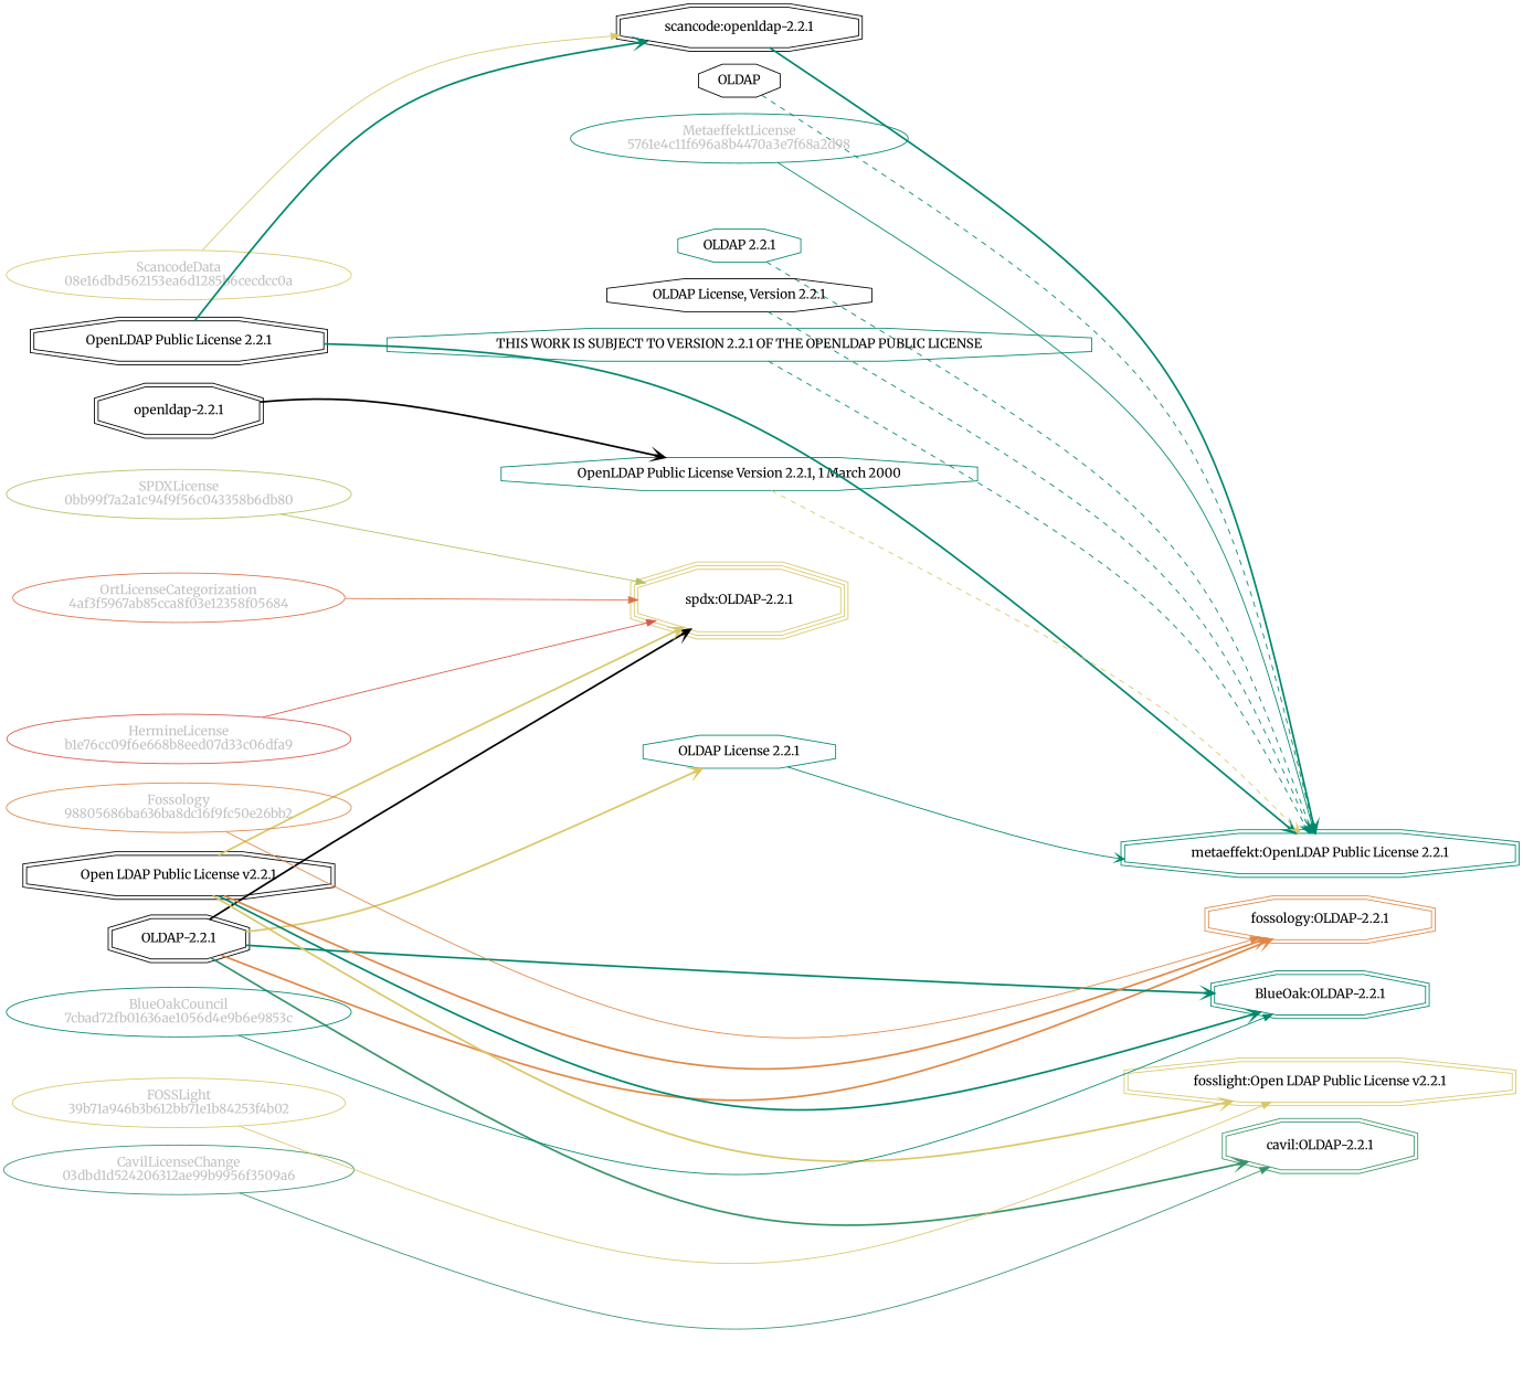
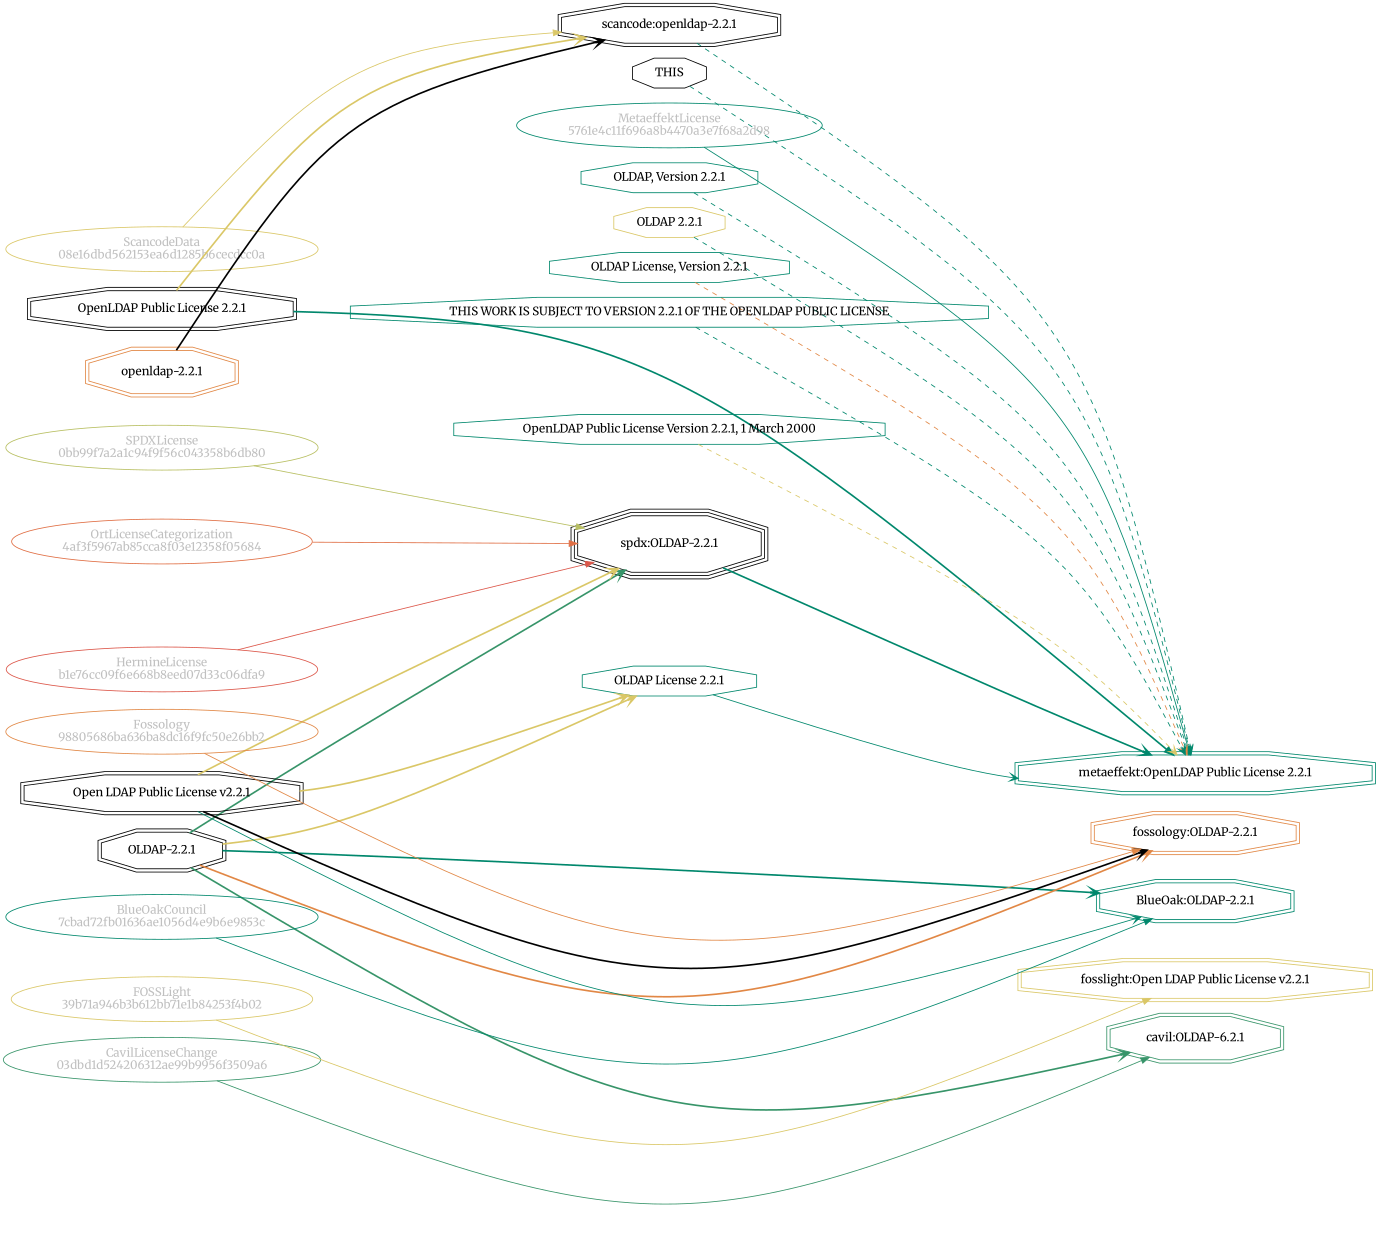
  strict digraph {
    fontname=Merriweather
    rankdir=LR
    splines=curved
    node [color="#00876c" fontname=Merriweather shape=doubleoctagon]
    edge [color="#00876c" fontname=Merriweather weight=0.5 arrowhead=vee style=bold]
    n1 [color="#b8bf62" fillcolor="beige;1" fontcolor=gray label="SPDXLicense\n0bb99f7a2a1c94f9f56c043358b6db80" shape=ellipse]
-   n2 [label="spdx:OLDAP-2.2.1" shape=tripleoctagon color="#dac767"]
+   n2 [label="spdx:OLDAP-2.2.1" shape=tripleoctagon color=""]
    n3 [label="metaeffekt:OpenLDAP Public License 2.2.1"]
    n4 [label="OLDAP-2.2.1" color=""]
    n5 [label="BlueOak:OLDAP-2.2.1"]
    n6 [color="#e18745" label="fossology:OLDAP-2.2.1"]
-   n7 [color="#379469" label="cavil:OLDAP-2.2.1"]
+   n7 [color="#379469" label="cavil:OLDAP-6.2.1"]
    n8 [label="OLDAP License 2.2.1" shape=octagon]
    n9 [color="#dac767" label="fosslight:Open LDAP Public License v2.2.1"]
    n10 [label="Open LDAP Public License v2.2.1" color=""]
    n11 [fillcolor="beige;1" fontcolor=gray label="BlueOakCouncil\n7cbad72fb01636ae1056d4e9b6e9853c" shape=ellipse]
    n12 [color="#dac767" fillcolor="beige;1" fontcolor=gray label="ScancodeData\n08e16dbd562153ea6d1285b6cecdcc0a" shape=ellipse]
    n13 [label="scancode:openldap-2.2.1" color=""]
-   n14 [label="openldap-2.2.1" color=""]
+   n14 [label="openldap-2.2.1" color="#e18745"]
    n15 [label="OpenLDAP Public License 2.2.1" color=""]
    n16 [color="#e18745" fillcolor="beige;1" fontcolor=gray label="Fossology\n98805686ba636ba8dc16f9fc50e26bb2" shape=ellipse]
-   n17 [label=OLDAP shape=octagon color=""]
+   n17 [label=THIS shape=octagon color=""]
    n18 [color="#e06f45" fillcolor="beige;1" fontcolor=gray label="OrtLicenseCategorization\n4af3f5967ab85cca8f03e12358f05684" shape=ellipse]
    n19 [color="#379469" fillcolor="beige;1" fontcolor=gray label="CavilLicenseChange\n03dbd1d524206312ae99b9956f3509a6" shape=ellipse]
    n20 [fillcolor="beige;1" fontcolor=gray label="MetaeffektLicense\n5761e4c11f696a8b4470a3e7f68a2d98" shape=ellipse]
-   n22 [label="OLDAP 2.2.1" shape=octagon]
-   n23 [color=black label="OLDAP License, Version 2.2.1" shape=octagon]
+   n21 [label="OLDAP, Version 2.2.1" shape=octagon]
+   n22 [color="#dac767" label="OLDAP 2.2.1" shape=octagon]
+   n23 [label="OLDAP License, Version 2.2.1" shape=octagon]
    n24 [label="OpenLDAP Public License Version 2.2.1, 1 March 2000" shape=octagon]
    n25 [label="THIS WORK IS SUBJECT TO VERSION 2.2.1 OF THE OPENLDAP PUBLIC LICENSE" shape=octagon]
    n26 [color="#dc574a" fillcolor="beige;1" fontcolor=gray label="HermineLicense\nb1e76cc09f6e668b8eed07d33c06dfa9" shape=ellipse]
    n27 [color="#dac767" fillcolor="beige;1" fontcolor=gray label="FOSSLight\n39b71a946b3b612bb71e1b84253f4b02" shape=ellipse]
    n1 -> n2 [color="#b8bf62" arrowhead="" style=""]
-   n4 -> n2 [weight=0.7 color=""]
-   n5 -> n4 [weight=0.7]
+   n2 -> n3 [weight=0.7]
+   n4 -> n2 [weight=0.7 color="#379469"]
+   n4 -> n5 [weight=0.7]
    n4 -> n6 [color="#e18745" weight=0.7]
    n4 -> n7 [color="#379469" weight=0.7]
    n4 -> n8 [color="#dac767" weight=0.7]
    n8 -> n3 [style=solid]
    n10 -> n2 [color="#dac767" weight=0.7]
-   n10 -> n5 [weight=0.7]
-   n10 -> n6 [color="#e18745" weight=0.7]
-   n10 -> n9 [color="#dac767" weight=0.7]
+   n10 -> n5 [style=solid weight=0.7]
+   n10 -> n6 [color=black weight=0.7]
+   n10 -> n8 [color="#dac767" weight=0.7]
    n11 -> n5 [arrowhead="" style=""]
    n12 -> n13 [color="#dac767" arrowhead="" style=""]
-   n13 -> n3
-   n14 -> n24 [weight=0.7 color=""]
-   n15 -> n3 [weight=0.7]
-   n15 -> n13 [weight=0.7]
+   n13 -> n3 [style=dashed]
+   n14 -> n13 [weight=0.7 color=""]
+   n15 -> n3 [arrowhead=normal weight=0.7]
+   n15 -> n13 [color="#dac767" weight=0.7]
    n16 -> n6 [color="#e18745" arrowhead="" style=""]
    n17 -> n3 [style=dashed]
    n18 -> n2 [color="#e06f45" arrowhead="" style=""]
    n19 -> n7 [color="#379469" arrowhead="" style=""]
    n20 -> n3 [arrowhead="" style=""]
+   n21 -> n3 [style=dashed]
    n22 -> n3 [style=dashed]
-   n23 -> n3 [style=dashed]
+   n23 -> n3 [color="#e18745" style=dashed]
    n24 -> n3 [color="#dac767" style=dashed]
    n25 -> n3 [style=dashed]
    n26 -> n2 [color="#dc574a" arrowhead="" style=""]
    n27 -> n9 [color="#dac767" arrowhead="" style=""]
  }
